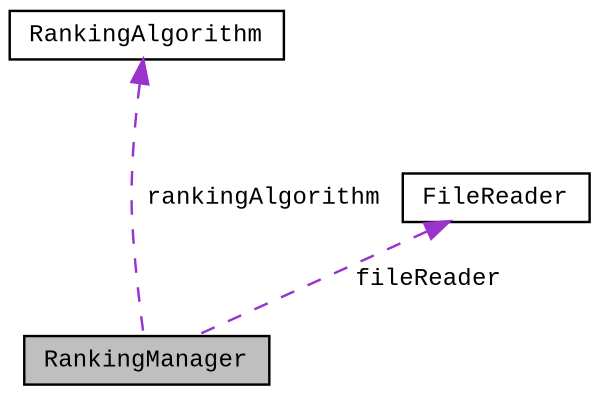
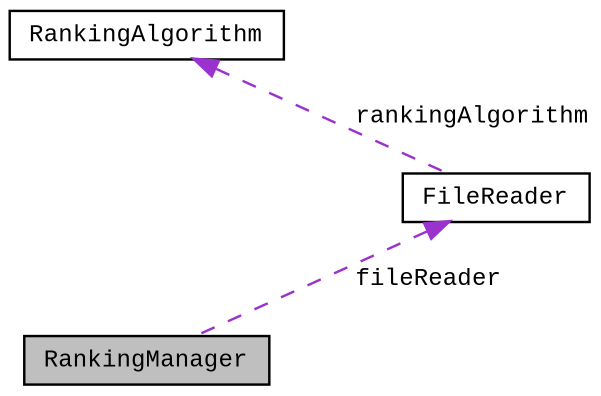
  digraph {
    fontname="Liberation Mono"
    node [color=black fillcolor=white fontname="Liberation Mono" fontsize=10 shape=record style=filled]
    edge [color=darkorchid3 dir=back fontname="Liberation Mono" fontsize=10 labelfontname=Helvetica labelfontsize=10 style=dashed]
    n1 [fillcolor=grey75 fontcolor=black height=0.2 label=RankingManager width=0.4]
    n2 [height=0.2 label=RankingAlgorithm width=0.4]
    n3 [height=0.2 label=FileReader width=0.4]
-   n2 -> n1 [label=" rankingAlgorithm"]
+   n2 -> n3 [label=" rankingAlgorithm"]
    n3 -> n1 [label=" fileReader"]
  }
